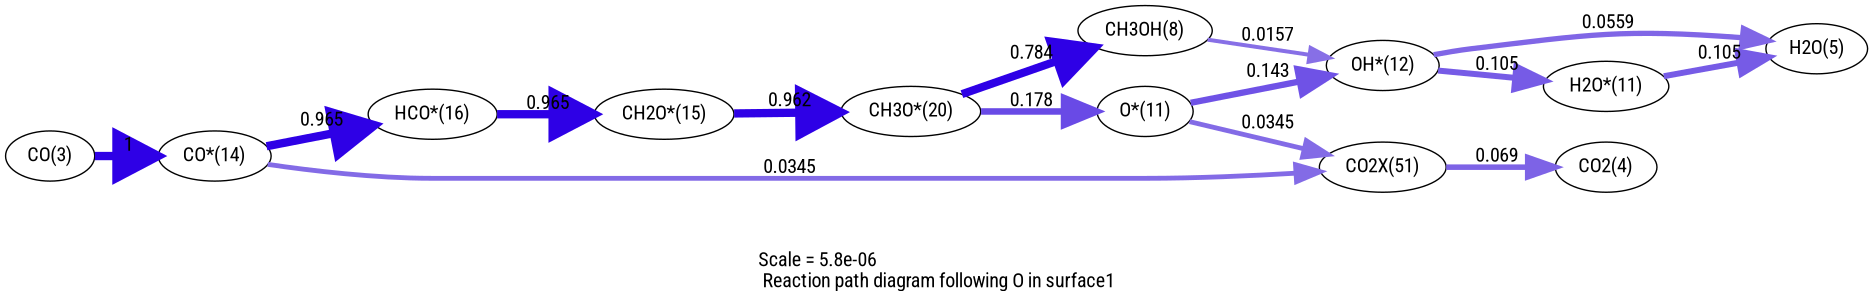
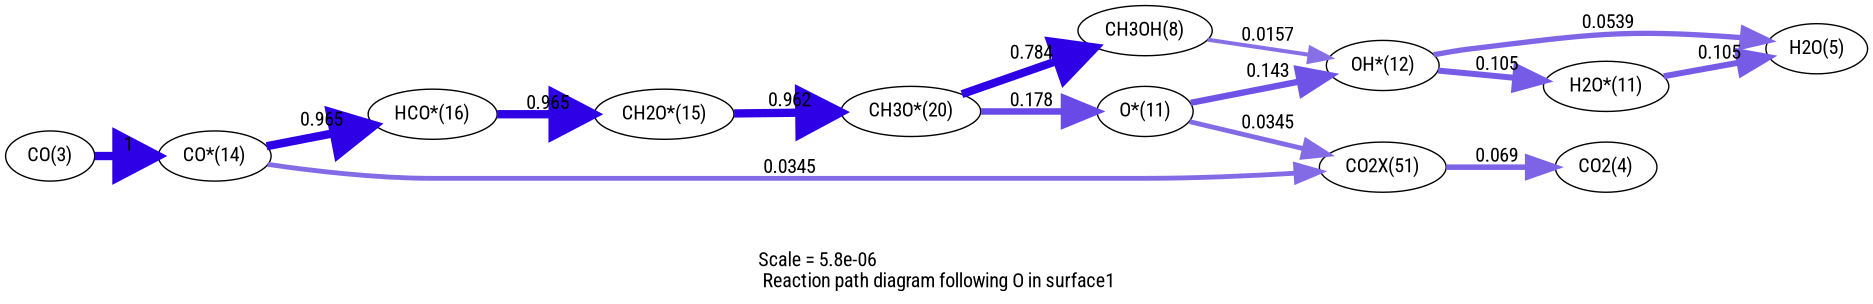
  digraph {
    fontname="Roboto Condensed"
    label="Scale = 5.8e-06\l Reaction path diagram following O in surface1"
    rankdir=LR
    node [fontname="Roboto Condensed"]
    edge [arrowsize=2.99 color="0.7, 1.46, 0.9" fontname="Roboto Condensed" penwidth=5.97]
    n1 [label="CO(3)"]
    n2 [label="CO*(14)"]
    n3 [label="HCO*(16)"]
    n4 [label="CO2X(51)"]
    n5 [label="CH2O*(15)"]
    n6 [label="CO2(4)"]
    n7 [label="CH3O*(20)"]
    n8 [label="OH*(12)"]
    n9 [label="H2O(5)"]
    n10 [label="H2O*(11)"]
    n11 [label="CH3OH(8)"]
    n12 [label="O*(11)"]
    n1 -> n2 [arrowsize=3 color="0.7, 1.5, 0.9" label=" 1" penwidth=6]
    n2 -> n3 [label=" 0.965"]
    n2 -> n4 [arrowsize=1.73 color="0.7, 0.534, 0.9" label=" 0.0345" penwidth=3.46]
    n3 -> n5 [label=" 0.965"]
    n4 -> n6 [arrowsize=1.99 color="0.7, 0.569, 0.9" label=" 0.069" penwidth=3.98]
    n5 -> n7 [label=" 0.962"]
    n7 -> n11 [arrowsize=2.91 color="0.7, 1.28, 0.9" label=" 0.784" penwidth=5.82]
    n7 -> n12 [arrowsize=2.35 color="0.7, 0.678, 0.9" label=" 0.178" penwidth=4.7]
-   n8 -> n9 [arrowsize=1.9 color="0.7, 0.554, 0.9" label=" 0.0559" penwidth=3.8]
+   n8 -> n9 [arrowsize=1.9 color="0.7, 0.554, 0.9" label=" 0.0539" penwidth=3.8]
    n8 -> n10 [arrowsize=2.15 color="0.7, 0.605, 0.9" label=" 0.105" penwidth=4.3]
    n10 -> n9 [arrowsize=2.15 color="0.7, 0.605, 0.9" label=" 0.105" penwidth=4.3]
    n11 -> n8 [arrowsize=1.43 color="0.7, 0.516, 0.9" label=" 0.0157" penwidth=2.86]
    n12 -> n4 [arrowsize=1.73 color="0.7, 0.534, 0.9" label=" 0.0345" penwidth=3.46]
    n12 -> n8 [arrowsize=2.27 color="0.7, 0.643, 0.9" label=" 0.143" penwidth=4.53]
  }
